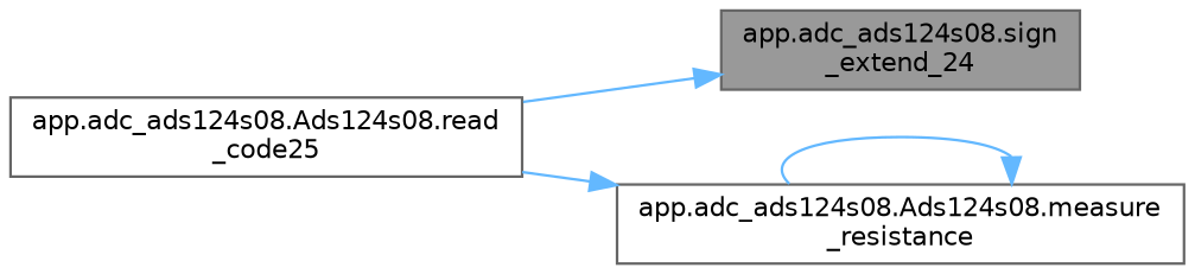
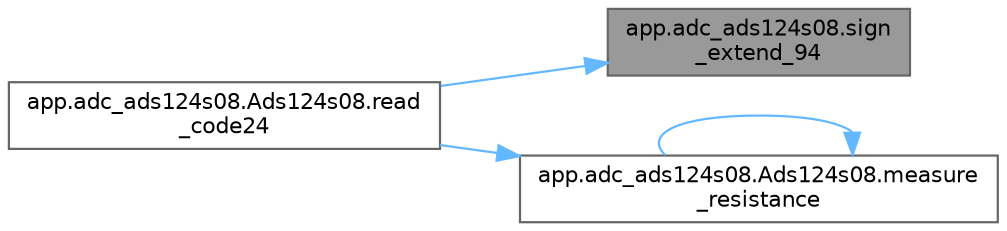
  digraph {
    rankdir=RL
    node [color=grey40 fillcolor=white fontname=Helvetica fontsize=10 shape=box style=filled]
    edge [color=steelblue1 dir=back fontname=Helvetica fontsize=10 labelfontname=Helvetica labelfontsize=10 style=solid]
-   n1 [color=gray40 fillcolor=grey60 fontcolor=black height=0.2 label="app.adc_ads124s08.sign\l_extend_24" width=0.4]
-   n2 [height=0.2 label="app.adc_ads124s08.Ads124s08.read\l_code25" width=0.4]
+   n1 [color=gray40 fillcolor=grey60 fontcolor=black height=0.2 label="app.adc_ads124s08.sign\l_extend_94" width=0.4]
+   n2 [height=0.2 label="app.adc_ads124s08.Ads124s08.read\l_code24" width=0.4]
    n3 [height=0.2 label="app.adc_ads124s08.Ads124s08.measure\l_resistance" width=0.4]
    n1 -> n2
    n3 -> n2
    n3 -> n3
  }
